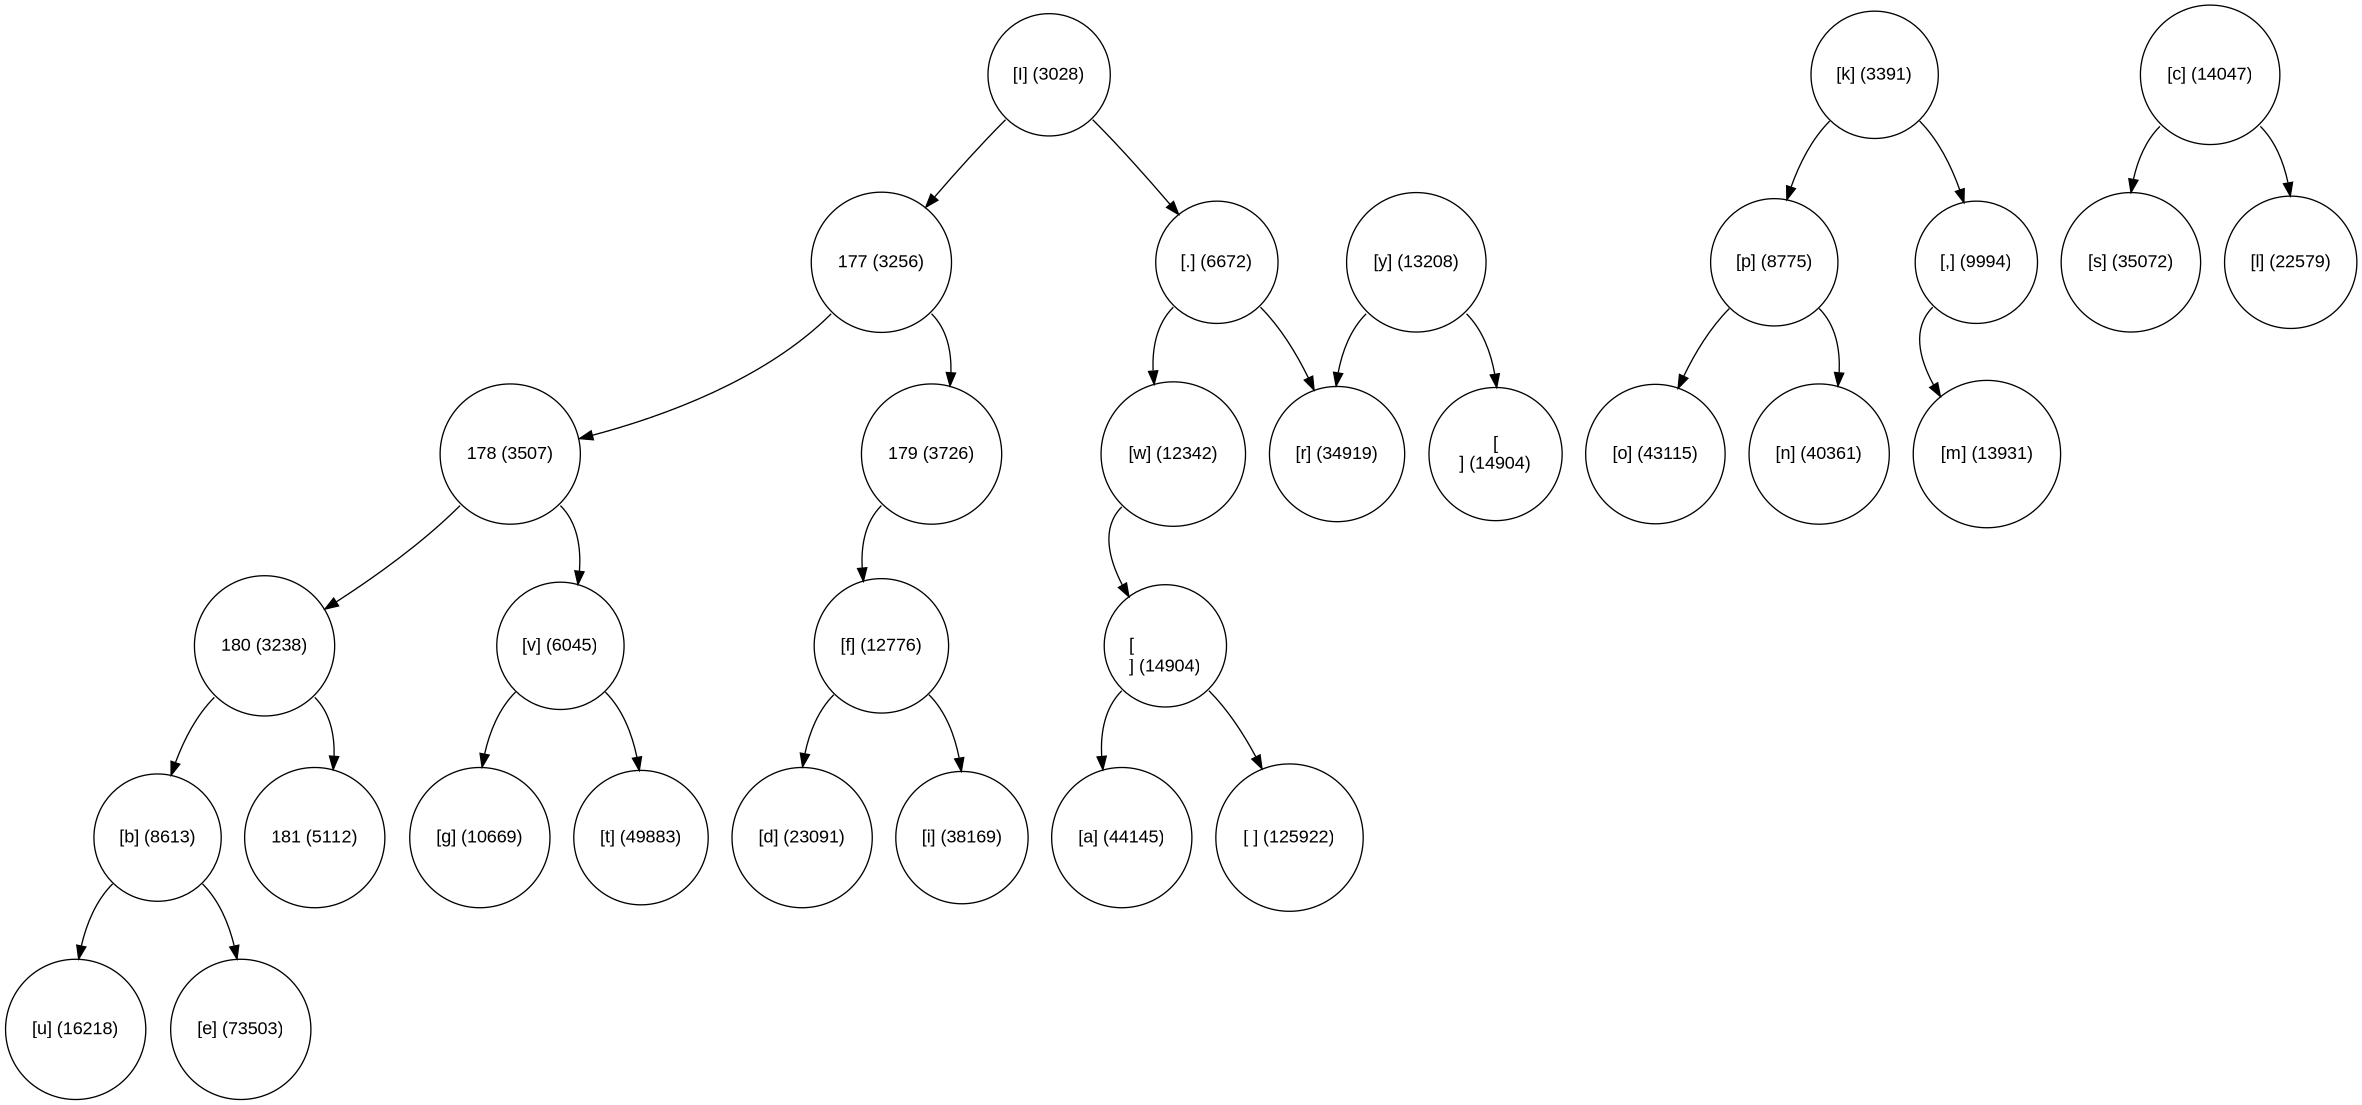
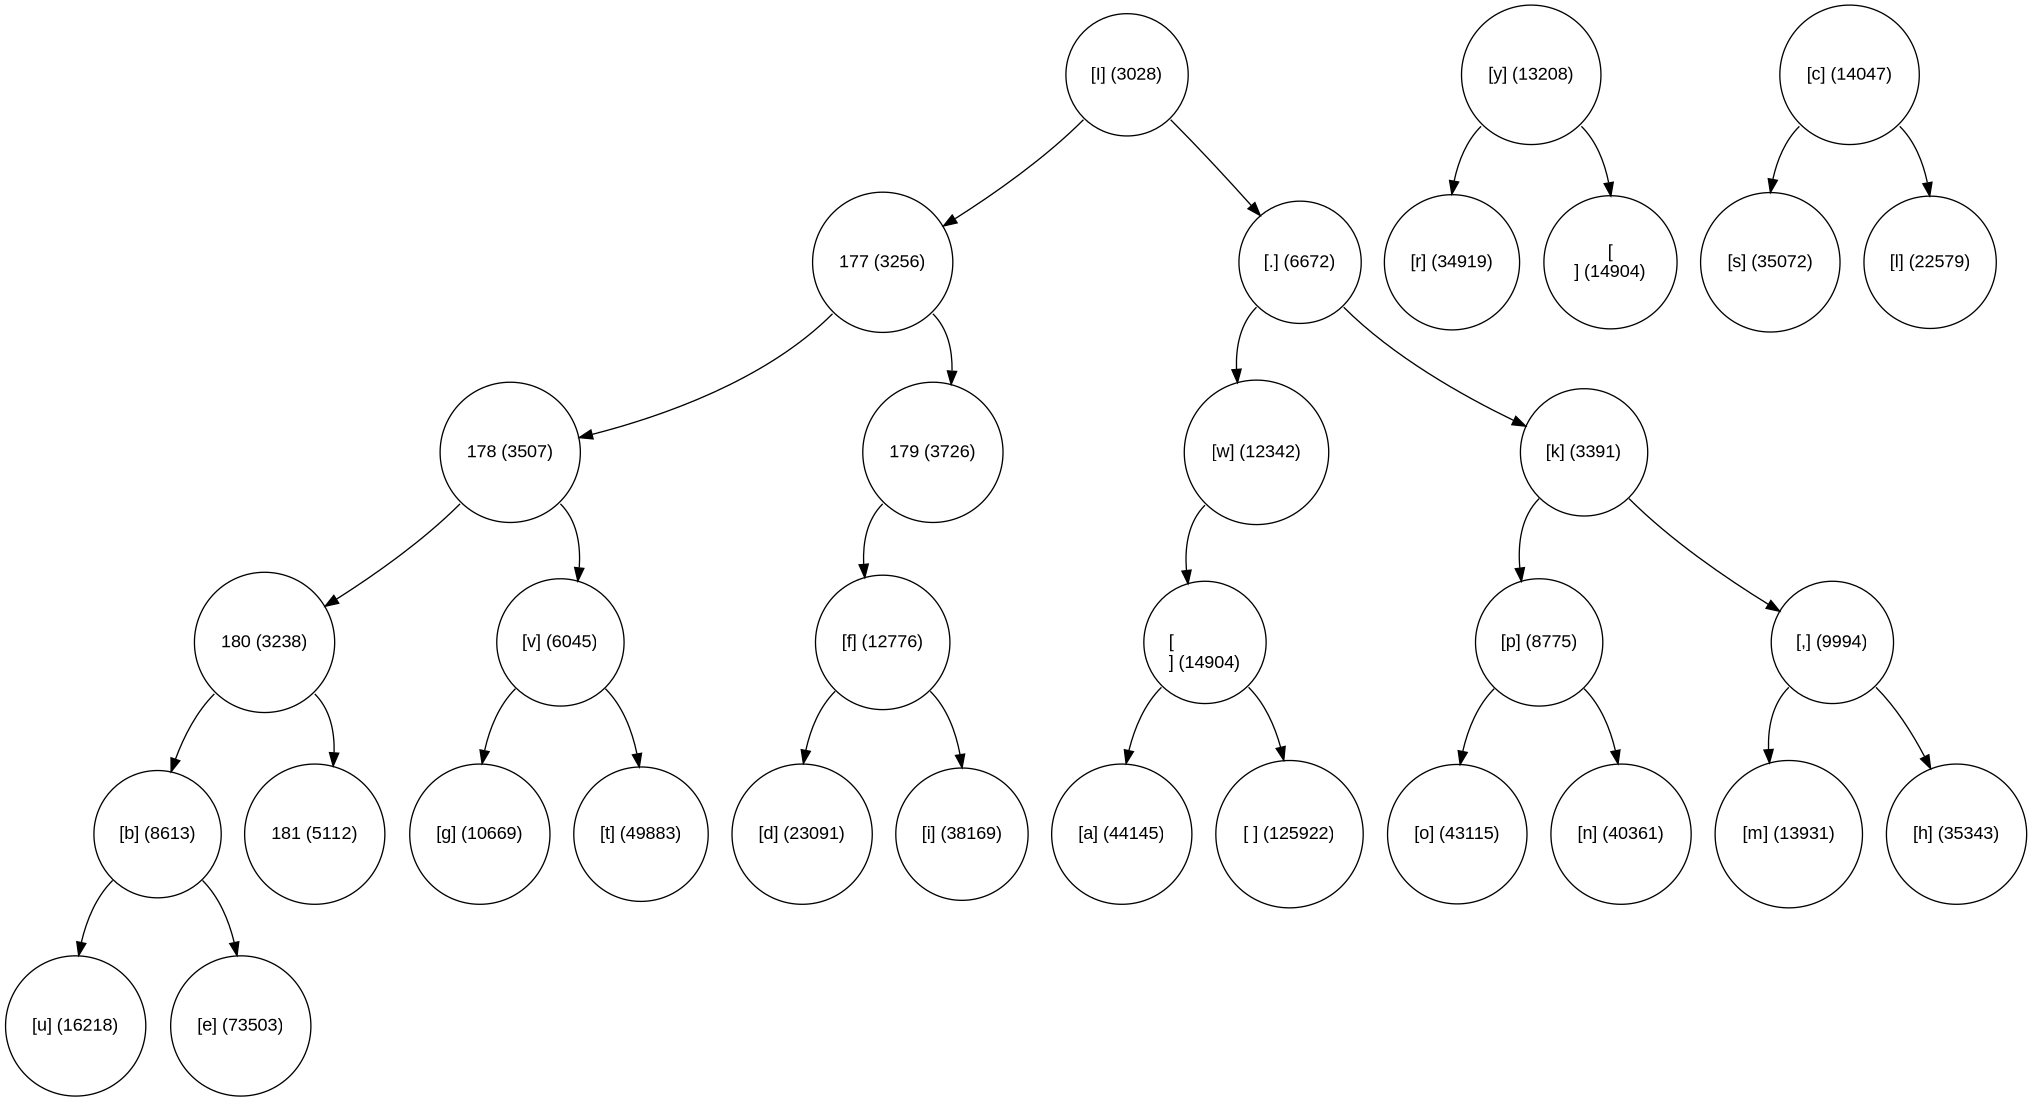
  digraph {
    node [fontname=Arial shape=circle]
    edge [tailport=sw]
    n1 [label="[I] (3028)" width=0.5]
    n2 [label="177 (3256)" width=0.5]
    n3 [label="[.] (6672)" width=0.5]
    n4 [label="178 (3507)" width=0.5]
    n5 [label="179 (3726)" width=0.5]
    n6 [label="[w] (12342)" width=0.5]
    n7 [label="[k] (3391)" width=0.5]
    n8 [label="180 (3238)" width=0.5]
    n9 [label="[v] (6045)" width=0.5]
    n10 [label="[f] (12776)" width=0.5]
    n11 [label="[b] (8613)" width=0.5]
    n12 [label="181 (5112)" width=0.5]
    n13 [label="[g] (10669)" width=0.5]
    n14 [label="[t] (49883)" width=0.5]
    n15 [label="[u] (16218)" width=0.5]
    n16 [label="[e] (73503)" width=0.5]
    n17 [label="[d] (23091)" width=0.5]
    n18 [label="[i] (38169)" width=0.5]
    n19 [label="[y] (13208)" width=0.5]
    n20 [label="[r] (34919)" width=0.5]
    n21 [label="[\n] (14904)" width=0.5]
    n22 [label="[] (14904)" width=0.5]
    n23 [label="[p] (8775)" width=0.5]
    n24 [label="[,] (9994)" width=0.5]
    n25 [label="[a] (44145)" width=0.5]
    n26 [label="[ ] (125922)" width=0.5]
    n27 [label="[c] (14047)" width=0.5]
    n28 [label="[s] (35072)" width=0.5]
    n29 [label="[l] (22579)" width=0.5]
    n30 [label="[o] (43115)" width=0.5]
    n31 [label="[n] (40361)" width=0.5]
    n32 [label="[m] (13931)" width=0.5]
+   n33 [label="[h] (35343)" width=0.5]
    n1 -> n2
    n1 -> n3 [tailport=se]
    n2 -> n4
    n2 -> n5 [tailport=se]
    n3 -> n6
-   n3 -> n20 [tailport=se]
+   n3 -> n7 [tailport=se]
    n4 -> n8
    n4 -> n9 [tailport=se]
    n5 -> n10
    n6 -> n22
    n7 -> n23
    n7 -> n24 [tailport=se]
    n8 -> n11
    n8 -> n12 [tailport=se]
    n9 -> n13
    n9 -> n14 [tailport=se]
    n10 -> n17
    n10 -> n18 [tailport=se]
    n11 -> n15
    n11 -> n16 [tailport=se]
    n19 -> n20
    n19 -> n21 [tailport=se]
    n22 -> n25
    n22 -> n26 [tailport=se]
    n23 -> n30
    n23 -> n31 [tailport=se]
    n24 -> n32
+   n24 -> n33 [tailport=se]
    n27 -> n28
    n27 -> n29 [tailport=se]
  }
